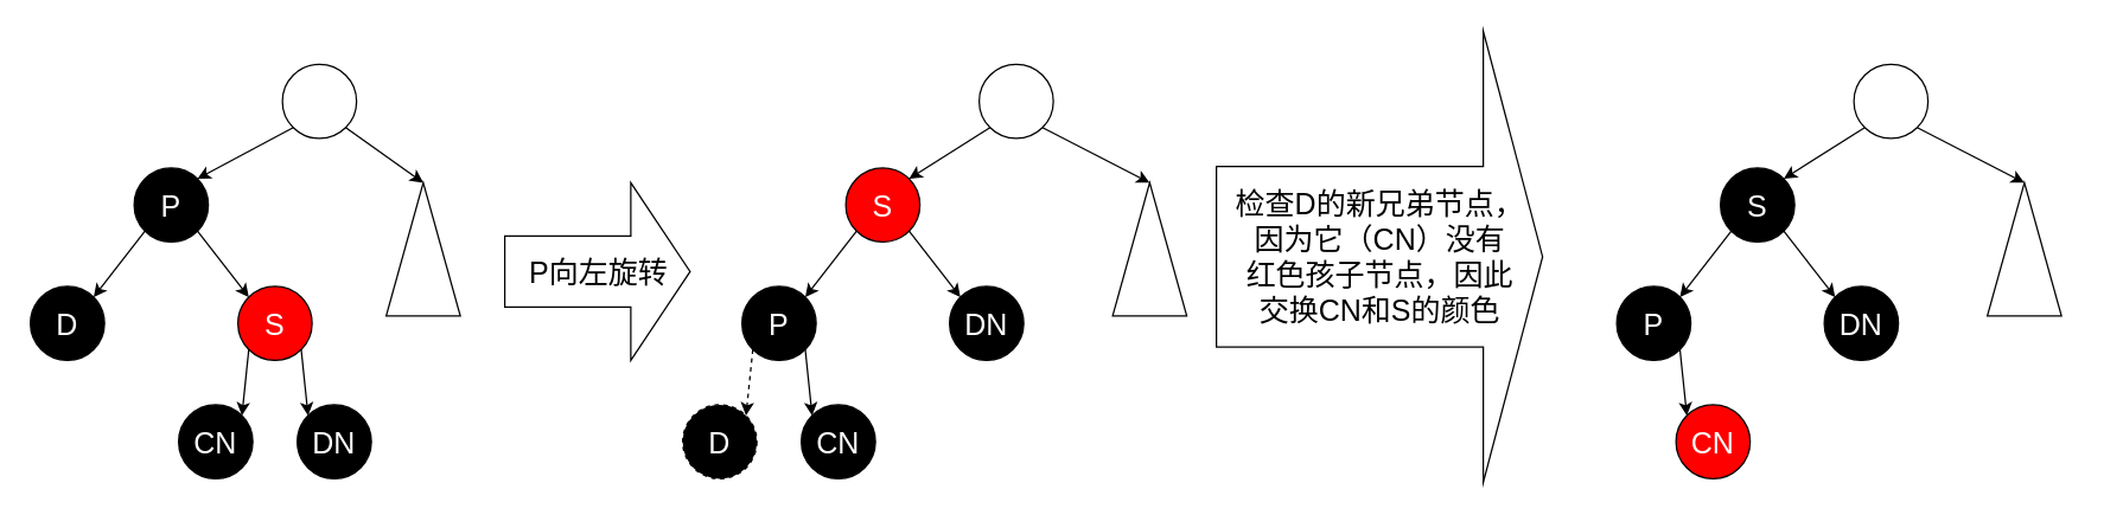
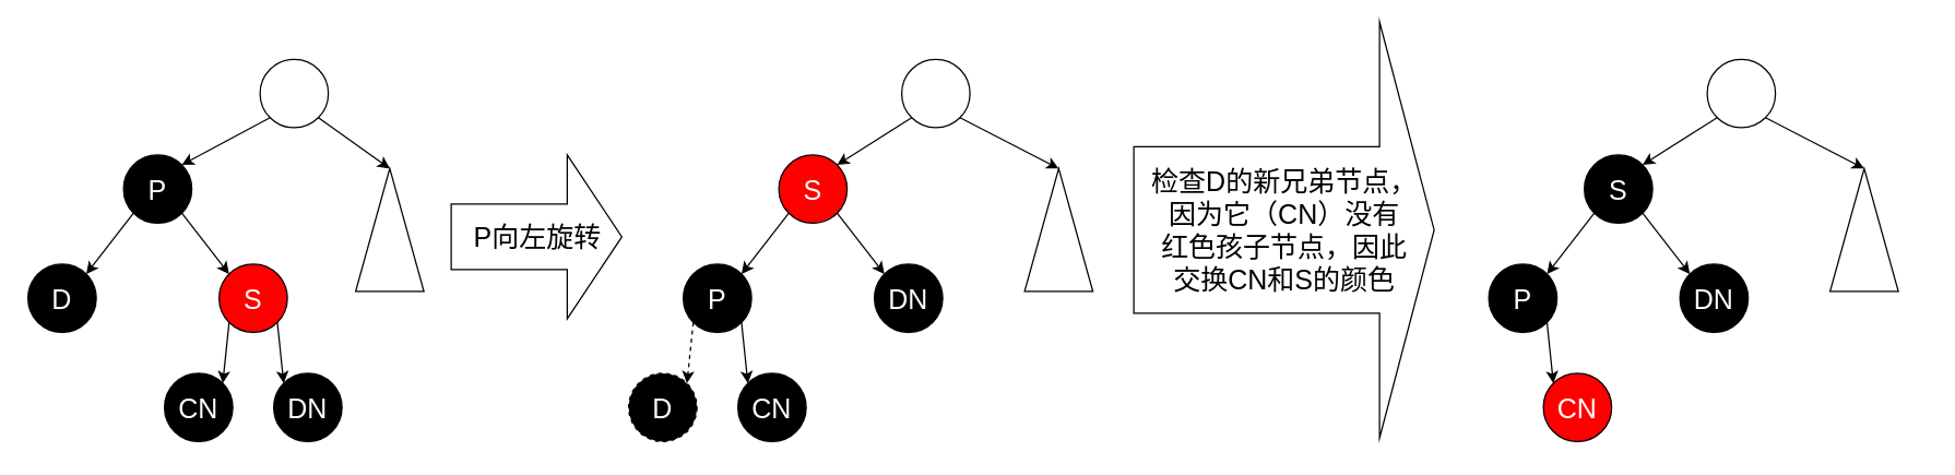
  <mxCell id="0" />
  <mxCell id="1" parent="0" />
  <mxCell id="2" style="edgeStyle=none;rounded=0;orthogonalLoop=1;jettySize=auto;html=1;exitX=0;exitY=1;exitDx=0;exitDy=0;entryX=1;entryY=0;entryDx=0;entryDy=0;fontSize=20;fontColor=#000000;" parent="1" source="4" target="14" edge="1"><mxGeometry relative="1" as="geometry" /></mxCell>
  <mxCell id="3" style="edgeStyle=none;rounded=0;orthogonalLoop=1;jettySize=auto;html=1;exitX=1;exitY=1;exitDx=0;exitDy=0;entryX=0;entryY=0;entryDx=0;entryDy=0;fontSize=20;fontColor=#FFFFFF;" parent="1" source="4" target="15" edge="1"><mxGeometry relative="1" as="geometry" /></mxCell>
  <mxCell id="4" value="&lt;font style=&quot;font-size: 20px;&quot; color=&quot;#ffffff&quot;&gt;S&lt;/font&gt;" style="ellipse;whiteSpace=wrap;html=1;aspect=fixed;fillColor=#FF0000;" parent="1" vertex="1"><mxGeometry x="160" y="193" width="50" height="50" as="geometry" /></mxCell>
  <mxCell id="5" style="edgeStyle=none;rounded=0;orthogonalLoop=1;jettySize=auto;html=1;exitX=0;exitY=1;exitDx=0;exitDy=0;entryX=1;entryY=0;entryDx=0;entryDy=0;fontSize=20;fontColor=#FFFFFF;" parent="1" source="7" target="8" edge="1"><mxGeometry relative="1" as="geometry" /></mxCell>
  <mxCell id="6" style="edgeStyle=none;rounded=0;orthogonalLoop=1;jettySize=auto;html=1;exitX=1;exitY=1;exitDx=0;exitDy=0;entryX=0;entryY=0;entryDx=0;entryDy=0;fontSize=20;fontColor=#FFFFFF;" parent="1" source="7" target="4" edge="1"><mxGeometry relative="1" as="geometry" /></mxCell>
  <mxCell id="7" value="&lt;font color=&quot;#ffffff&quot;&gt;&lt;span style=&quot;font-size: 20px;&quot;&gt;P&lt;br&gt;&lt;/span&gt;&lt;/font&gt;" style="ellipse;whiteSpace=wrap;html=1;aspect=fixed;fillColor=#000000;" parent="1" vertex="1"><mxGeometry x="90" y="113" width="50" height="50" as="geometry" /></mxCell>
  <mxCell id="8" value="&lt;font style=&quot;font-size: 20px;&quot; color=&quot;#ffffff&quot;&gt;D&lt;/font&gt;" style="ellipse;whiteSpace=wrap;html=1;aspect=fixed;fillColor=#000000;" parent="1" vertex="1"><mxGeometry x="20" y="193" width="50" height="50" as="geometry" /></mxCell>
  <mxCell id="9" style="edgeStyle=none;rounded=0;orthogonalLoop=1;jettySize=auto;html=1;exitX=0;exitY=1;exitDx=0;exitDy=0;entryX=1;entryY=0;entryDx=0;entryDy=0;fontSize=20;fontColor=#000000;" parent="1" source="11" target="7" edge="1"><mxGeometry relative="1" as="geometry" /></mxCell>
  <mxCell id="10" style="edgeStyle=none;rounded=0;orthogonalLoop=1;jettySize=auto;html=1;exitX=1;exitY=1;exitDx=0;exitDy=0;entryX=1;entryY=0.5;entryDx=0;entryDy=0;fontSize=20;fontColor=#000000;" parent="1" source="11" target="12" edge="1"><mxGeometry relative="1" as="geometry" /></mxCell>
  <mxCell id="11" value="&lt;font color=&quot;#ffffff&quot;&gt;&lt;span style=&quot;font-size: 20px;&quot;&gt;&lt;br&gt;&lt;/span&gt;&lt;/font&gt;" style="ellipse;whiteSpace=wrap;html=1;aspect=fixed;fillColor=#FFFFFF;" parent="1" vertex="1"><mxGeometry x="190" y="43" width="50" height="50" as="geometry" /></mxCell>
  <mxCell id="12" value="" style="triangle;whiteSpace=wrap;html=1;shadow=0;sketch=0;strokeColor=#000000;fontSize=20;fontColor=#000000;fillColor=#FFFFFF;rotation=-90;" parent="1" vertex="1"><mxGeometry x="240" y="143" width="90" height="50" as="geometry" /></mxCell>
- <mxCell id="13" value="&lt;font color=&quot;#000000&quot;&gt;P向左旋转&lt;br&gt;&lt;/font&gt;" style="html=1;shadow=0;dashed=0;align=center;verticalAlign=middle;shape=mxgraph.arrows2.arrow;dy=0.6;dx=40;notch=0;sketch=0;strokeColor=#000000;fontSize=20;fontColor=#FFFFFF;fillColor=#FFFFFF;" parent="1" vertex="1"><mxGeometry x="340" y="123" width="125" height="120" as="geometry" /></mxCell>
+ <mxCell id="13" value="&lt;font color=&quot;#000000&quot;&gt;P向左旋转&lt;br&gt;&lt;/font&gt;" style="html=1;shadow=0;dashed=0;align=center;verticalAlign=middle;shape=mxgraph.arrows2.arrow;dy=0.6;dx=40;notch=0;sketch=0;strokeColor=#000000;fontSize=20;fontColor=#FFFFFF;fillColor=#FFFFFF;" parent="1" vertex="1"><mxGeometry x="330" y="113" width="125" height="120" as="geometry" /></mxCell>
  <mxCell id="14" value="&lt;font style=&quot;font-size: 20px;&quot; color=&quot;#ffffff&quot;&gt;CN&lt;/font&gt;" style="ellipse;whiteSpace=wrap;html=1;aspect=fixed;fillColor=#000000;" parent="1" vertex="1"><mxGeometry x="120" y="273" width="50" height="50" as="geometry" /></mxCell>
  <mxCell id="15" value="&lt;font style=&quot;font-size: 20px;&quot; color=&quot;#ffffff&quot;&gt;DN&lt;/font&gt;" style="ellipse;whiteSpace=wrap;html=1;aspect=fixed;fillColor=#000000;" parent="1" vertex="1"><mxGeometry x="200" y="273" width="50" height="50" as="geometry" /></mxCell>
  <mxCell id="16" style="edgeStyle=none;rounded=0;orthogonalLoop=1;jettySize=auto;html=1;exitX=1;exitY=1;exitDx=0;exitDy=0;entryX=0;entryY=0;entryDx=0;entryDy=0;fontSize=20;fontColor=#FFFFFF;" parent="1" source="18" target="28" edge="1"><mxGeometry relative="1" as="geometry" /></mxCell>
  <mxCell id="17" style="edgeStyle=none;rounded=0;orthogonalLoop=1;jettySize=auto;html=1;exitX=0;exitY=1;exitDx=0;exitDy=0;entryX=1;entryY=0;entryDx=0;entryDy=0;fontSize=20;fontColor=#FFFFFF;" parent="1" source="18" target="21" edge="1"><mxGeometry relative="1" as="geometry"><mxPoint x="567.322" y="155.678" as="sourcePoint" /></mxGeometry></mxCell>
  <mxCell id="18" value="&lt;font style=&quot;font-size: 20px;&quot; color=&quot;#ffffff&quot;&gt;S&lt;/font&gt;" style="ellipse;whiteSpace=wrap;html=1;aspect=fixed;fillColor=#FF0000;" parent="1" vertex="1"><mxGeometry x="570" y="113" width="50" height="50" as="geometry" /></mxCell>
  <mxCell id="19" style="edgeStyle=none;rounded=0;orthogonalLoop=1;jettySize=auto;html=1;exitX=0;exitY=1;exitDx=0;exitDy=0;entryX=1;entryY=0;entryDx=0;entryDy=0;fontSize=20;fontColor=#FFFFFF;dashed=1;" parent="1" source="21" target="22" edge="1"><mxGeometry relative="1" as="geometry" /></mxCell>
  <mxCell id="20" style="edgeStyle=none;rounded=0;orthogonalLoop=1;jettySize=auto;html=1;exitX=1;exitY=1;exitDx=0;exitDy=0;entryX=0;entryY=0;entryDx=0;entryDy=0;fontSize=20;fontColor=#FFFFFF;" parent="1" source="21" target="27" edge="1"><mxGeometry relative="1" as="geometry" /></mxCell>
  <mxCell id="21" value="&lt;font color=&quot;#ffffff&quot;&gt;&lt;span style=&quot;font-size: 20px;&quot;&gt;P&lt;br&gt;&lt;/span&gt;&lt;/font&gt;" style="ellipse;whiteSpace=wrap;html=1;aspect=fixed;fillColor=#000000;" parent="1" vertex="1"><mxGeometry x="500" y="193" width="50" height="50" as="geometry" /></mxCell>
  <mxCell id="22" value="&lt;font style=&quot;font-size: 20px;&quot; color=&quot;#ffffff&quot;&gt;D&lt;/font&gt;" style="ellipse;whiteSpace=wrap;html=1;aspect=fixed;fillColor=#000000;dashed=1;" parent="1" vertex="1"><mxGeometry x="460" y="273" width="50" height="50" as="geometry" /></mxCell>
  <mxCell id="23" style="edgeStyle=none;rounded=0;orthogonalLoop=1;jettySize=auto;html=1;exitX=1;exitY=1;exitDx=0;exitDy=0;entryX=1;entryY=0.5;entryDx=0;entryDy=0;fontSize=20;fontColor=#000000;" parent="1" source="25" target="26" edge="1"><mxGeometry relative="1" as="geometry" /></mxCell>
  <mxCell id="24" style="edgeStyle=none;rounded=0;orthogonalLoop=1;jettySize=auto;html=1;exitX=0;exitY=1;exitDx=0;exitDy=0;entryX=1;entryY=0;entryDx=0;entryDy=0;fontSize=20;fontColor=#FFFFFF;" parent="1" source="25" target="18" edge="1"><mxGeometry relative="1" as="geometry" /></mxCell>
  <mxCell id="25" value="&lt;font color=&quot;#ffffff&quot;&gt;&lt;span style=&quot;font-size: 20px;&quot;&gt;&lt;br&gt;&lt;/span&gt;&lt;/font&gt;" style="ellipse;whiteSpace=wrap;html=1;aspect=fixed;fillColor=#FFFFFF;" parent="1" vertex="1"><mxGeometry x="660" y="43" width="50" height="50" as="geometry" /></mxCell>
  <mxCell id="26" value="" style="triangle;whiteSpace=wrap;html=1;shadow=0;sketch=0;strokeColor=#000000;fontSize=20;fontColor=#000000;fillColor=#FFFFFF;rotation=-90;" parent="1" vertex="1"><mxGeometry x="730" y="143" width="90" height="50" as="geometry" /></mxCell>
  <mxCell id="27" value="&lt;font style=&quot;font-size: 20px;&quot; color=&quot;#ffffff&quot;&gt;CN&lt;/font&gt;" style="ellipse;whiteSpace=wrap;html=1;aspect=fixed;fillColor=#000000;" parent="1" vertex="1"><mxGeometry x="540" y="273" width="50" height="50" as="geometry" /></mxCell>
  <mxCell id="28" value="&lt;font style=&quot;font-size: 20px;&quot; color=&quot;#ffffff&quot;&gt;DN&lt;/font&gt;" style="ellipse;whiteSpace=wrap;html=1;aspect=fixed;fillColor=#000000;" parent="1" vertex="1"><mxGeometry x="640" y="193" width="50" height="50" as="geometry" /></mxCell>
  <mxCell id="29" style="edgeStyle=none;rounded=0;orthogonalLoop=1;jettySize=auto;html=1;exitX=1;exitY=1;exitDx=0;exitDy=0;entryX=0;entryY=0;entryDx=0;entryDy=0;fontSize=20;fontColor=#FFFFFF;" parent="1" source="31" target="39" edge="1"><mxGeometry relative="1" as="geometry" /></mxCell>
  <mxCell id="30" style="edgeStyle=none;rounded=0;orthogonalLoop=1;jettySize=auto;html=1;exitX=0;exitY=1;exitDx=0;exitDy=0;entryX=1;entryY=0;entryDx=0;entryDy=0;fontSize=20;fontColor=#FFFFFF;" parent="1" source="31" target="33" edge="1"><mxGeometry relative="1" as="geometry"><mxPoint x="1157.322" y="155.678" as="sourcePoint" /></mxGeometry></mxCell>
  <mxCell id="31" value="&lt;font style=&quot;font-size: 20px;&quot; color=&quot;#ffffff&quot;&gt;S&lt;/font&gt;" style="ellipse;whiteSpace=wrap;html=1;aspect=fixed;fillColor=#000000;" parent="1" vertex="1"><mxGeometry x="1160" y="113" width="50" height="50" as="geometry" /></mxCell>
  <mxCell id="32" style="edgeStyle=none;rounded=0;orthogonalLoop=1;jettySize=auto;html=1;exitX=1;exitY=1;exitDx=0;exitDy=0;entryX=0;entryY=0;entryDx=0;entryDy=0;fontSize=20;fontColor=#FFFFFF;" parent="1" source="33" target="38" edge="1"><mxGeometry relative="1" as="geometry" /></mxCell>
  <mxCell id="33" value="&lt;font color=&quot;#ffffff&quot;&gt;&lt;span style=&quot;font-size: 20px;&quot;&gt;P&lt;br&gt;&lt;/span&gt;&lt;/font&gt;" style="ellipse;whiteSpace=wrap;html=1;aspect=fixed;fillColor=#000000;" parent="1" vertex="1"><mxGeometry x="1090" y="193" width="50" height="50" as="geometry" /></mxCell>
  <mxCell id="34" style="edgeStyle=none;rounded=0;orthogonalLoop=1;jettySize=auto;html=1;exitX=1;exitY=1;exitDx=0;exitDy=0;entryX=1;entryY=0.5;entryDx=0;entryDy=0;fontSize=20;fontColor=#000000;" parent="1" source="36" target="37" edge="1"><mxGeometry relative="1" as="geometry" /></mxCell>
  <mxCell id="35" style="edgeStyle=none;rounded=0;orthogonalLoop=1;jettySize=auto;html=1;exitX=0;exitY=1;exitDx=0;exitDy=0;entryX=1;entryY=0;entryDx=0;entryDy=0;fontSize=20;fontColor=#FFFFFF;" parent="1" source="36" target="31" edge="1"><mxGeometry relative="1" as="geometry" /></mxCell>
  <mxCell id="36" value="&lt;font color=&quot;#ffffff&quot;&gt;&lt;span style=&quot;font-size: 20px;&quot;&gt;&lt;br&gt;&lt;/span&gt;&lt;/font&gt;" style="ellipse;whiteSpace=wrap;html=1;aspect=fixed;fillColor=#FFFFFF;" parent="1" vertex="1"><mxGeometry x="1250" y="43" width="50" height="50" as="geometry" /></mxCell>
  <mxCell id="37" value="" style="triangle;whiteSpace=wrap;html=1;shadow=0;sketch=0;strokeColor=#000000;fontSize=20;fontColor=#000000;fillColor=#FFFFFF;rotation=-90;" parent="1" vertex="1"><mxGeometry x="1320" y="143" width="90" height="50" as="geometry" /></mxCell>
  <mxCell id="38" value="&lt;font style=&quot;font-size: 20px;&quot; color=&quot;#ffffff&quot;&gt;CN&lt;/font&gt;" style="ellipse;whiteSpace=wrap;html=1;aspect=fixed;fillColor=#FF0000;" parent="1" vertex="1"><mxGeometry x="1130" y="273" width="50" height="50" as="geometry" /></mxCell>
  <mxCell id="39" value="&lt;font style=&quot;font-size: 20px;&quot; color=&quot;#ffffff&quot;&gt;DN&lt;/font&gt;" style="ellipse;whiteSpace=wrap;html=1;aspect=fixed;fillColor=#000000;" parent="1" vertex="1"><mxGeometry x="1230" y="193" width="50" height="50" as="geometry" /></mxCell>
- <mxCell id="40" value="&lt;font color=&quot;#000000&quot;&gt;检查D的新兄弟节点，&lt;br&gt;因为它（CN）没有&lt;br&gt;红色孩子节点，因此&lt;br&gt;交换CN和S的颜色&lt;br&gt;&lt;/font&gt;" style="html=1;shadow=0;dashed=0;align=center;verticalAlign=middle;shape=mxgraph.arrows2.arrow;dy=0.6;dx=40;notch=0;sketch=0;strokeColor=#000000;fontSize=20;fontColor=#FFFFFF;fillColor=#FFFFFF;" parent="1" vertex="1"><mxGeometry x="820" y="20.5" width="220" height="305" as="geometry" /></mxCell>
+ <mxCell id="40" value="&lt;font color=&quot;#000000&quot;&gt;检查D的新兄弟节点，&lt;br&gt;因为它（CN）没有&lt;br&gt;红色孩子节点，因此&lt;br&gt;交换CN和S的颜色&lt;br&gt;&lt;/font&gt;" style="html=1;shadow=0;dashed=0;align=center;verticalAlign=middle;shape=mxgraph.arrows2.arrow;dy=0.6;dx=40;notch=0;sketch=0;strokeColor=#000000;fontSize=20;fontColor=#FFFFFF;fillColor=#FFFFFF;" parent="1" vertex="1"><mxGeometry x="830" y="15.5" width="220" height="305" as="geometry" /></mxCell>
